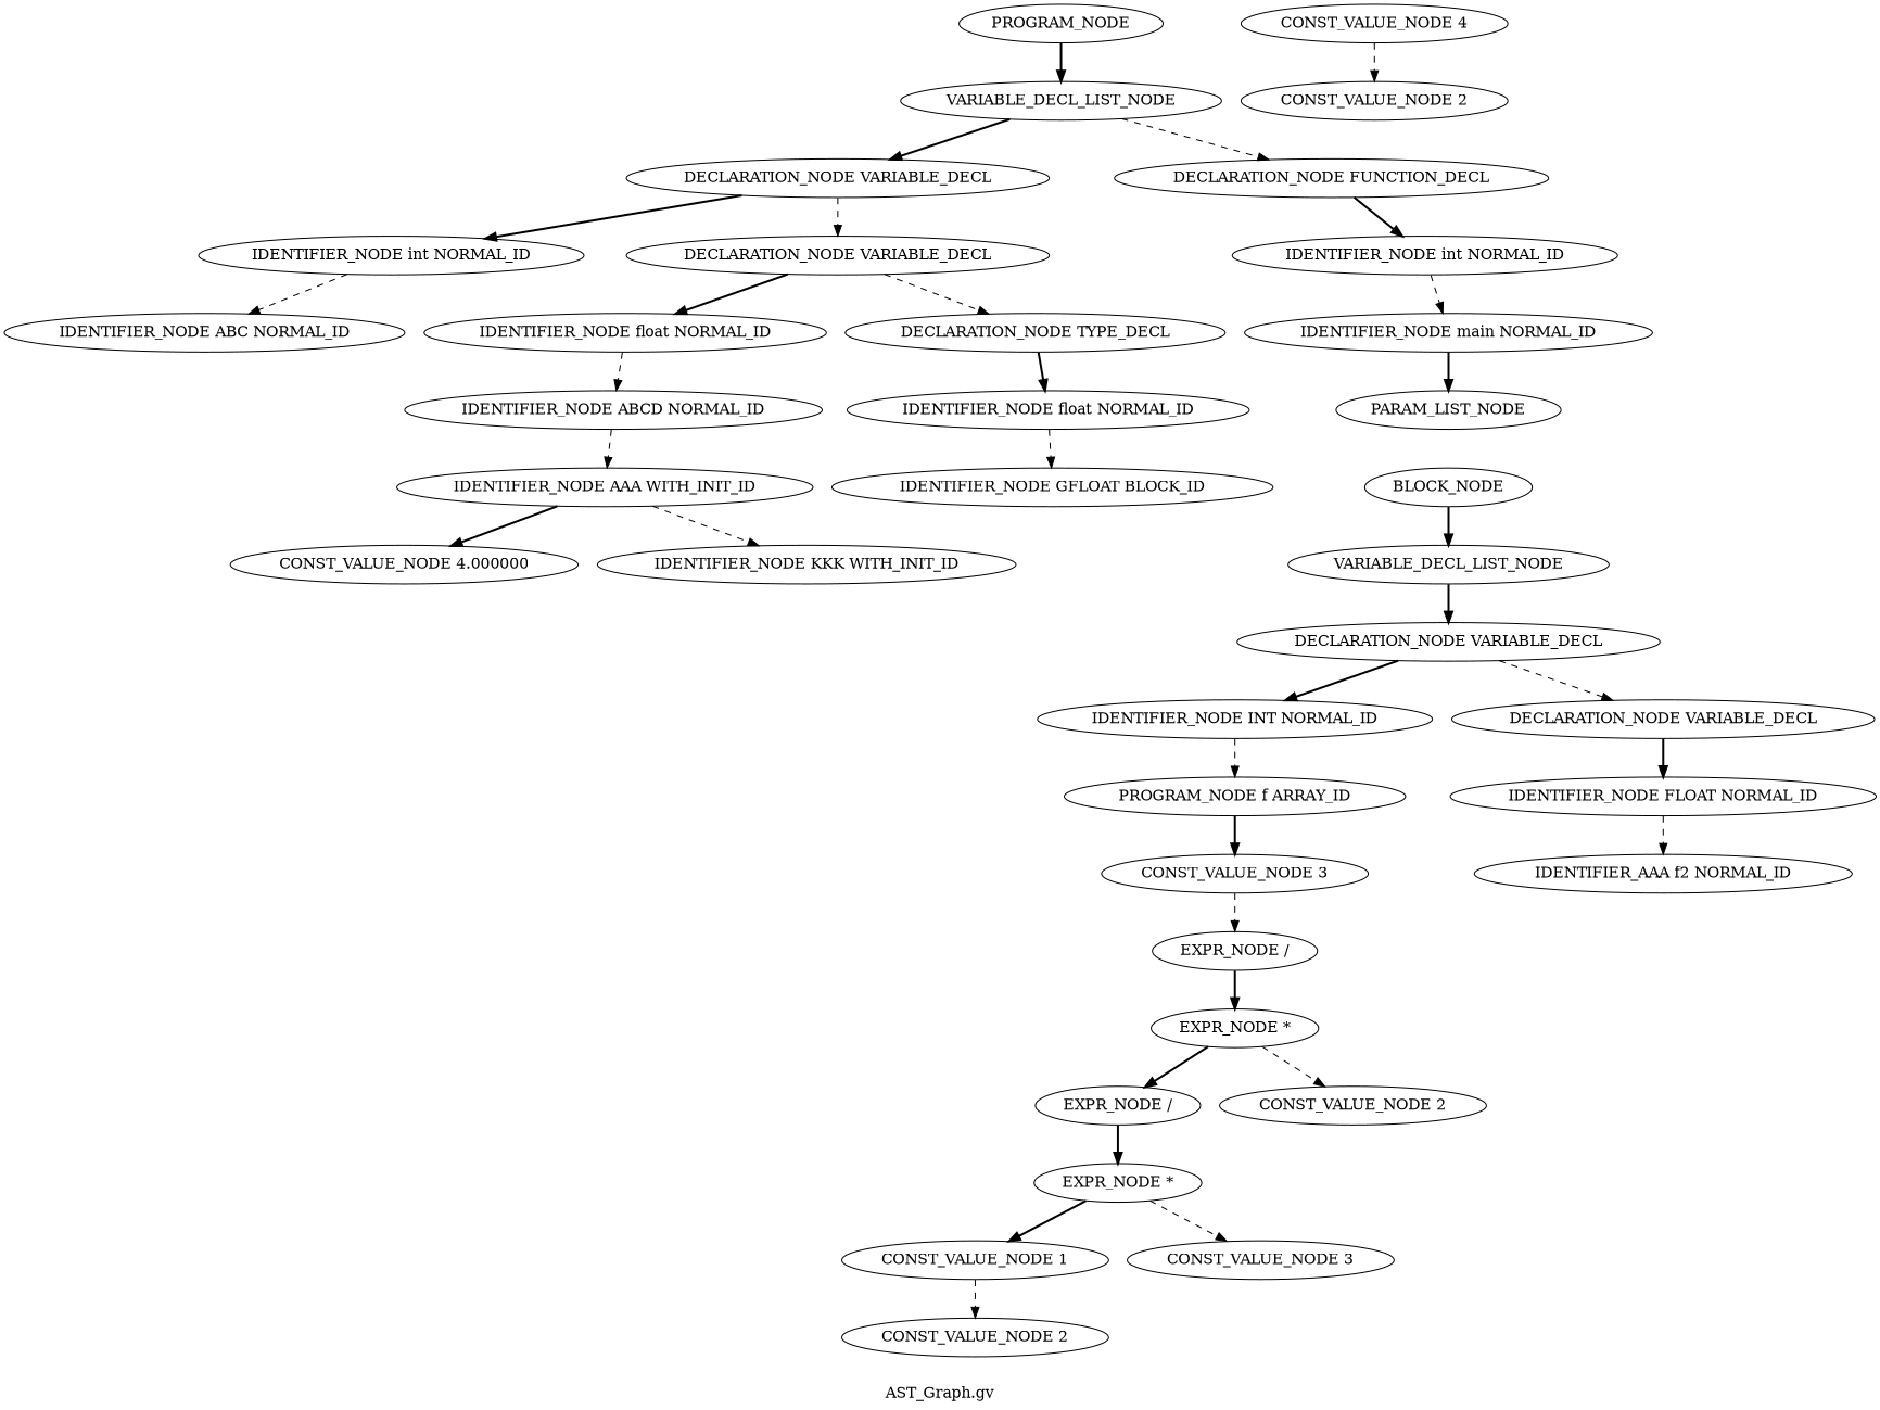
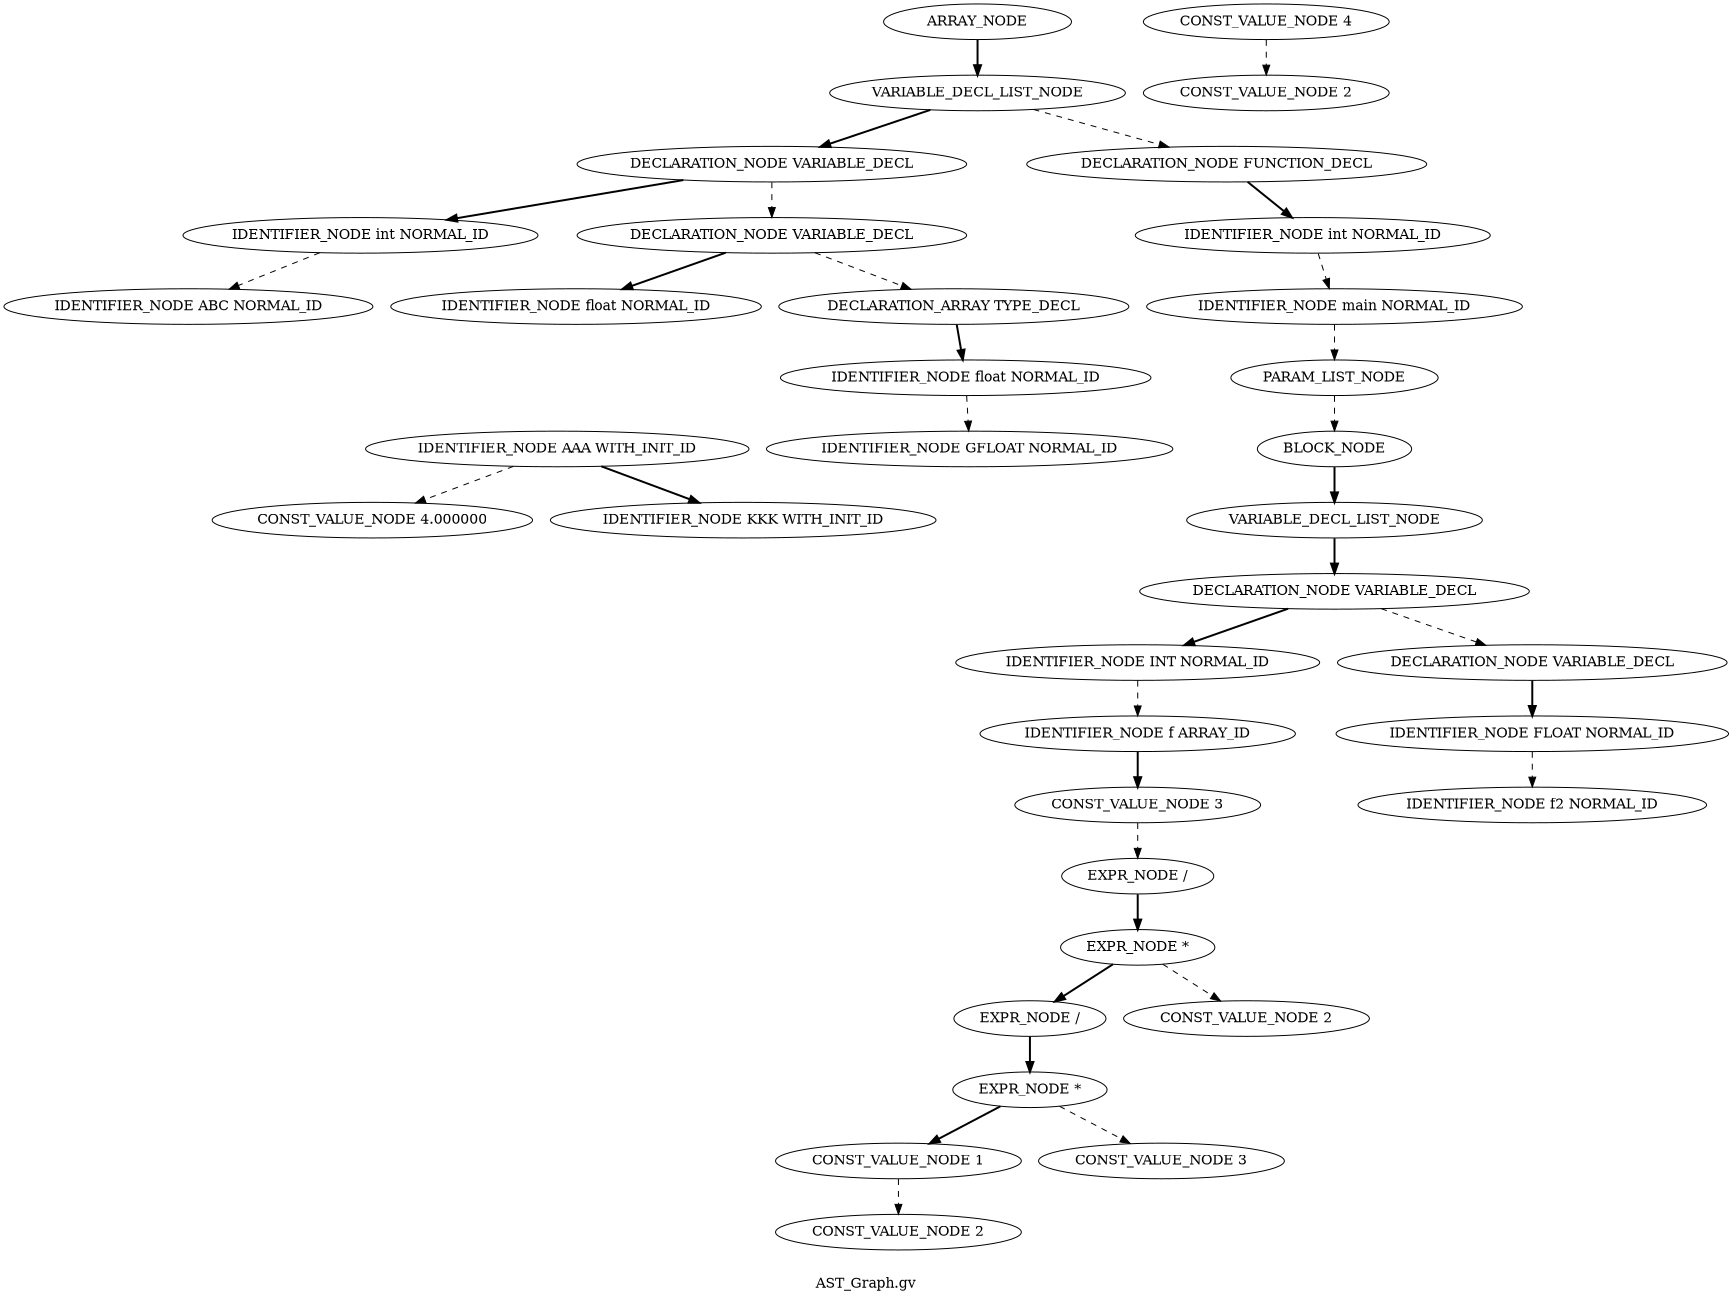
  digraph {
    label="AST_Graph.gv"
    edge [style=dashed]
-   n1 [label=PROGRAM_NODE]
+   n1 [label=ARRAY_NODE]
    n2 [label=VARIABLE_DECL_LIST_NODE]
    n3 [label="DECLARATION_NODE VARIABLE_DECL"]
    n4 [label="DECLARATION_NODE FUNCTION_DECL"]
    n5 [label="IDENTIFIER_NODE int NORMAL_ID"]
    n6 [label="DECLARATION_NODE VARIABLE_DECL"]
    n7 [label="IDENTIFIER_NODE int NORMAL_ID"]
    n8 [label="IDENTIFIER_NODE ABC NORMAL_ID"]
    n9 [label="IDENTIFIER_NODE float NORMAL_ID"]
-   n10 [label="DECLARATION_NODE TYPE_DECL"]
-   n11 [label="IDENTIFIER_NODE ABCD NORMAL_ID"]
+   n10 [label="DECLARATION_ARRAY TYPE_DECL"]
    n12 [label="IDENTIFIER_NODE float NORMAL_ID"]
    n13 [label="IDENTIFIER_NODE AAA WITH_INIT_ID"]
    n14 [label="CONST_VALUE_NODE 4.000000"]
    n15 [label="IDENTIFIER_NODE KKK WITH_INIT_ID"]
-   n16 [label="IDENTIFIER_NODE GFLOAT BLOCK_ID"]
+   n16 [label="IDENTIFIER_NODE GFLOAT NORMAL_ID"]
    n17 [label="IDENTIFIER_NODE main NORMAL_ID"]
    n18 [label=PARAM_LIST_NODE]
    n19 [label=BLOCK_NODE]
    n20 [label=VARIABLE_DECL_LIST_NODE]
    n21 [label="DECLARATION_NODE VARIABLE_DECL"]
    n22 [label="IDENTIFIER_NODE INT NORMAL_ID"]
    n23 [label="DECLARATION_NODE VARIABLE_DECL"]
-   n24 [label="PROGRAM_NODE f ARRAY_ID"]
+   n24 [label="IDENTIFIER_NODE f ARRAY_ID"]
    n25 [label="IDENTIFIER_NODE FLOAT NORMAL_ID"]
    n26 [label="CONST_VALUE_NODE 3"]
    n27 [label="EXPR_NODE /"]
    n28 [label="EXPR_NODE *"]
    n29 [label="EXPR_NODE /"]
    n30 [label="CONST_VALUE_NODE 2"]
    n31 [label="EXPR_NODE *"]
    n32 [label="CONST_VALUE_NODE 1"]
    n33 [label="CONST_VALUE_NODE 3"]
    n34 [label="CONST_VALUE_NODE 2"]
    n35 [label="CONST_VALUE_NODE 4"]
    n36 [label="CONST_VALUE_NODE 2"]
-   n37 [label="IDENTIFIER_AAA f2 NORMAL_ID"]
+   n37 [label="IDENTIFIER_NODE f2 NORMAL_ID"]
    n1 -> n2 [style=bold]
    n2 -> n3 [style=bold]
    n2 -> n4
    n3 -> n5 [style=bold]
    n3 -> n6
    n4 -> n7 [style=bold]
    n5 -> n8
    n6 -> n9 [style=bold]
    n6 -> n10
    n7 -> n17
-   n9 -> n11
    n10 -> n12 [style=bold]
-   n11 -> n13
    n12 -> n16
-   n13 -> n14 [style=bold]
-   n13 -> n15
-   n17 -> n18 [style=bold]
+   n13 -> n14
+   n13 -> n15 [style=bold]
+   n17 -> n18
+   n18 -> n19
    n19 -> n20 [style=bold]
    n20 -> n21 [style=bold]
    n21 -> n22 [style=bold]
    n21 -> n23
    n22 -> n24
    n23 -> n25 [style=bold]
    n24 -> n26 [style=bold]
    n25 -> n37
    n26 -> n27
    n27 -> n28 [style=bold]
    n28 -> n29 [style=bold]
    n28 -> n30
    n29 -> n31 [style=bold]
    n31 -> n32 [style=bold]
    n31 -> n33
    n32 -> n34
    n35 -> n36
  }
